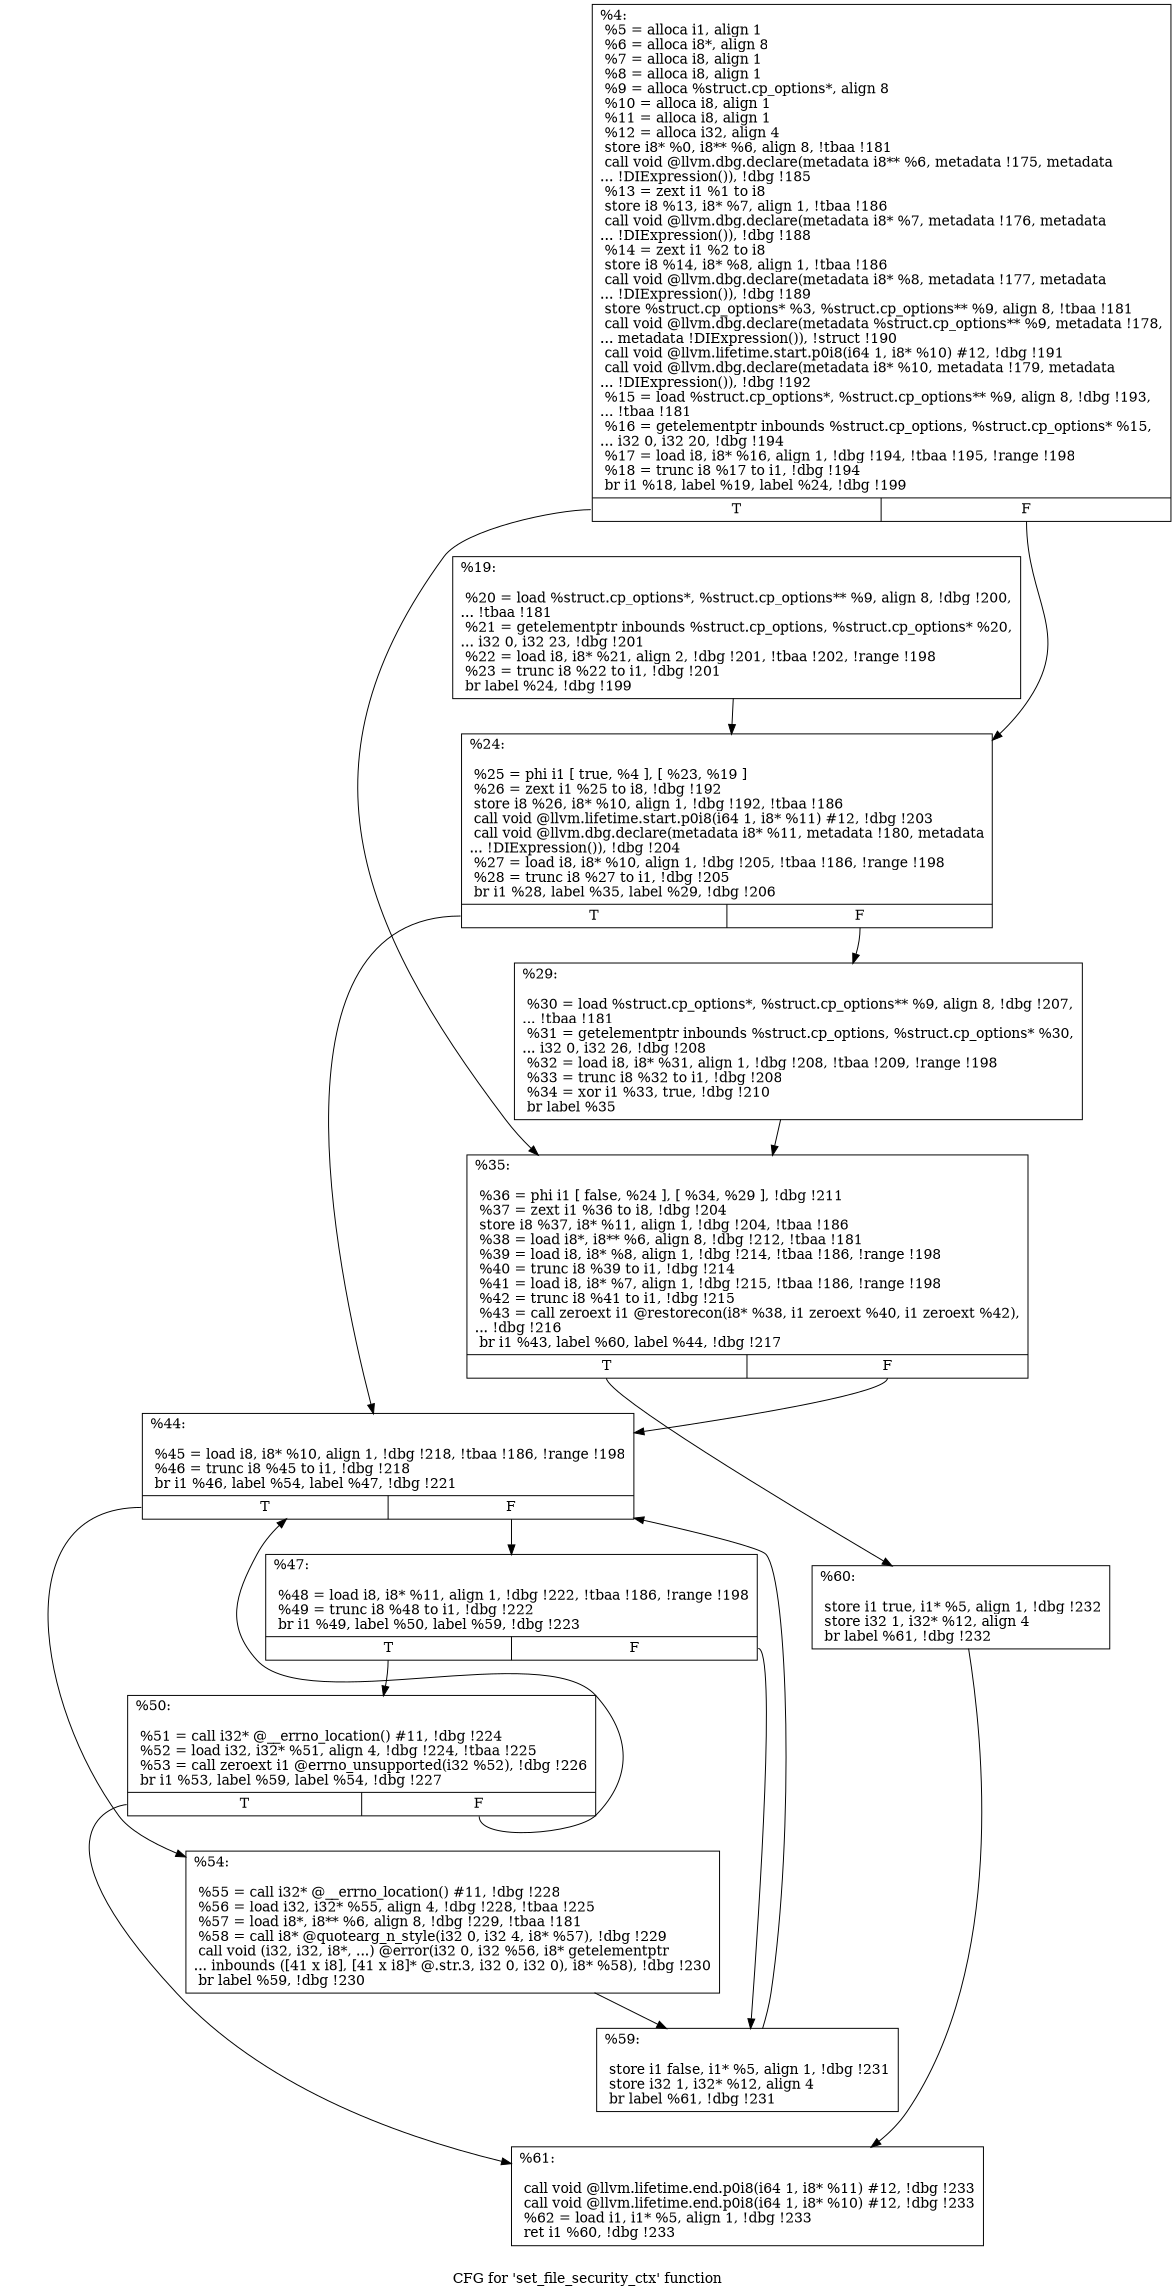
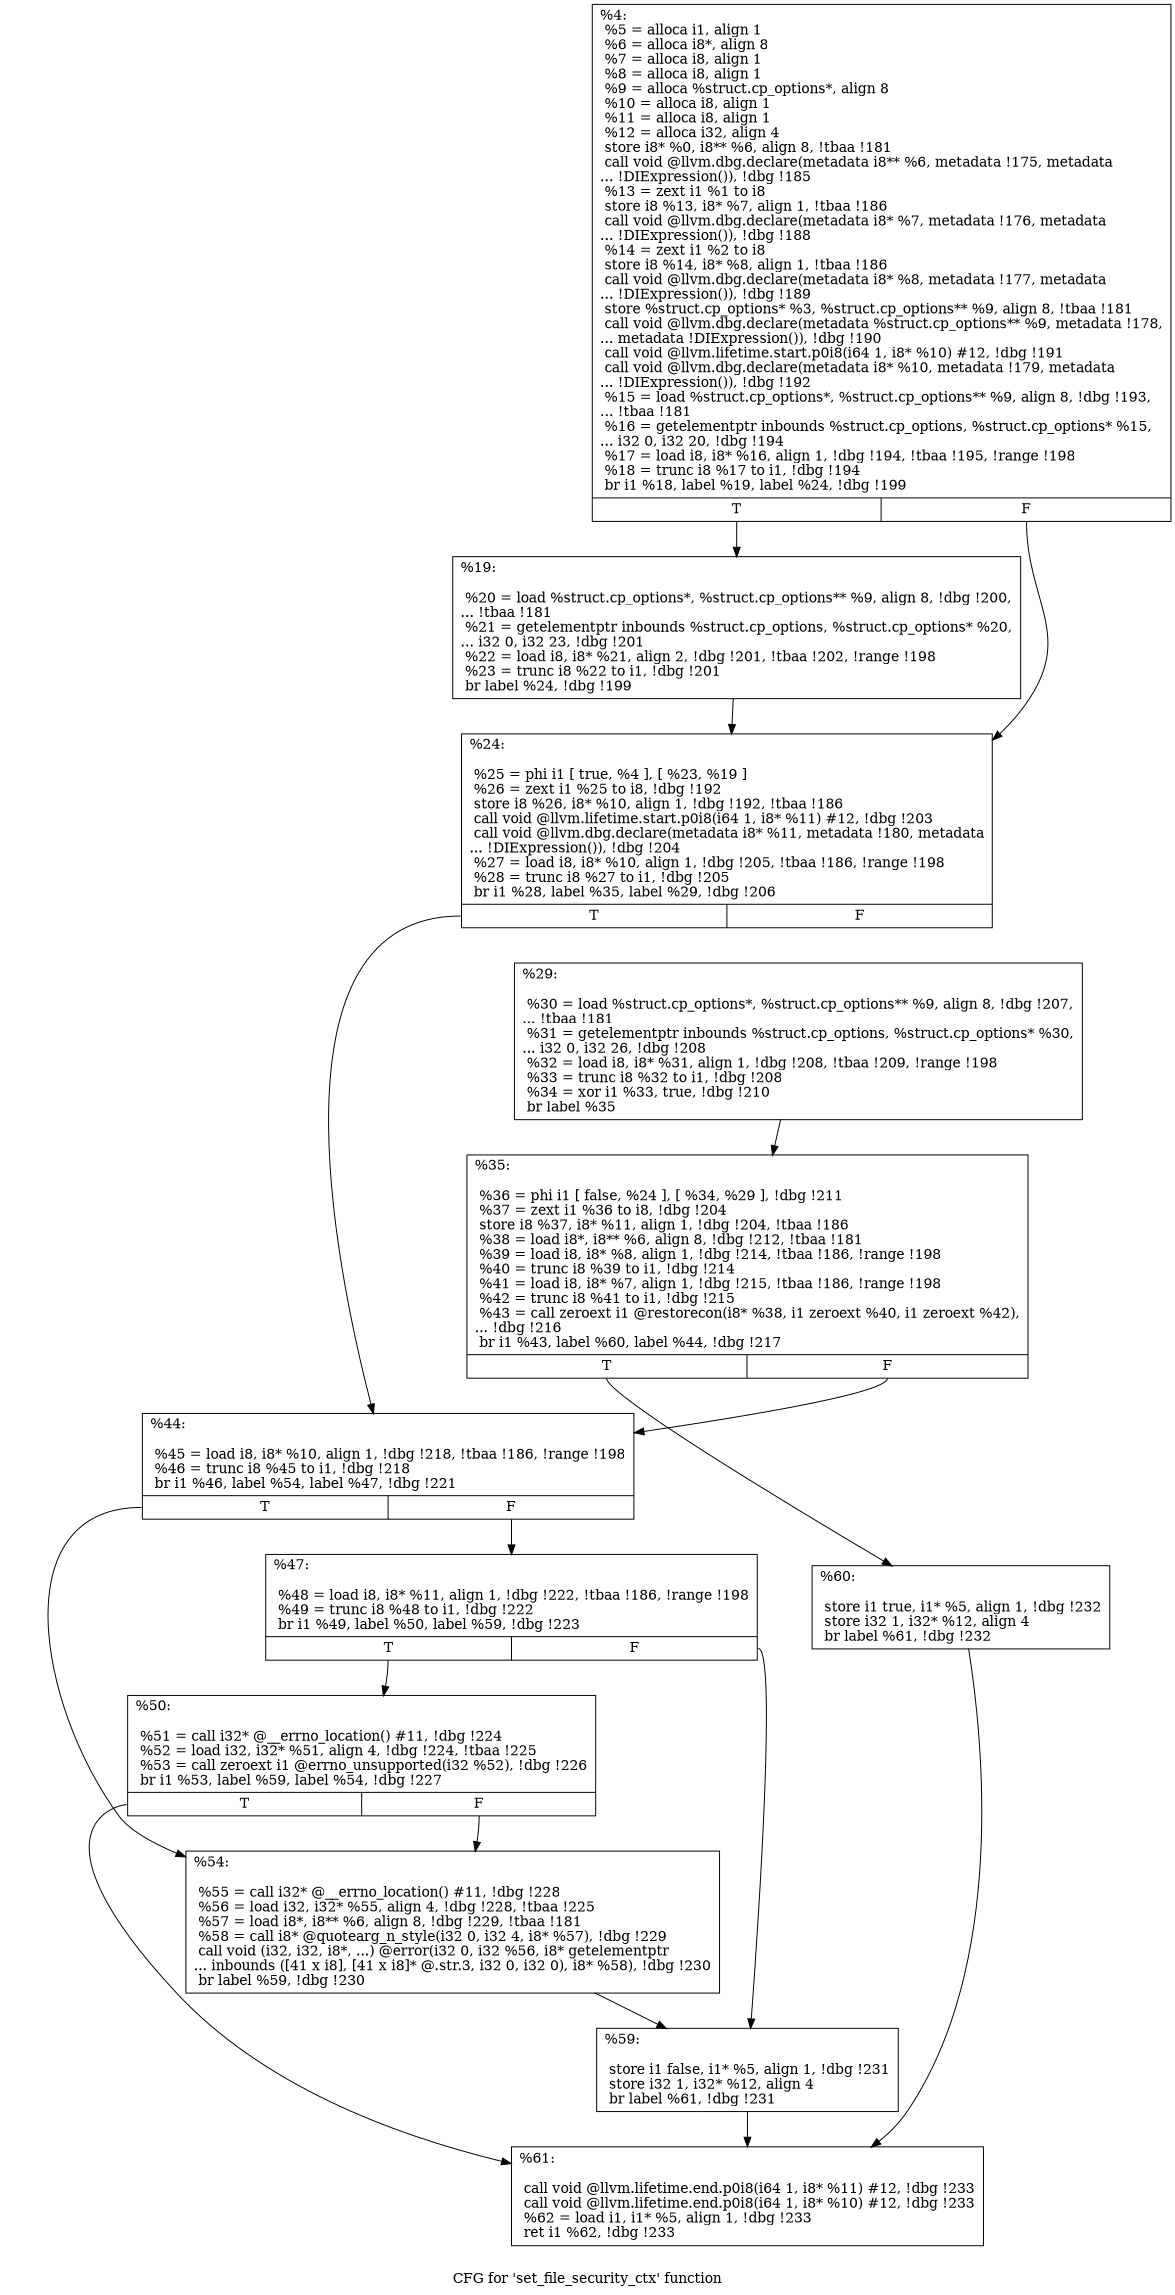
  digraph {
    label="CFG for 'set_file_security_ctx' function"
    node [shape=record]
    edge [tailport=s0]
-   n1 [label="{%4:\l  %5 = alloca i1, align 1\l  %6 = alloca i8*, align 8\l  %7 = alloca i8, align 1\l  %8 = alloca i8, align 1\l  %9 = alloca %struct.cp_options*, align 8\l  %10 = alloca i8, align 1\l  %11 = alloca i8, align 1\l  %12 = alloca i32, align 4\l  store i8* %0, i8** %6, align 8, !tbaa !181\l  call void @llvm.dbg.declare(metadata i8** %6, metadata !175, metadata\l... !DIExpression()), !dbg !185\l  %13 = zext i1 %1 to i8\l  store i8 %13, i8* %7, align 1, !tbaa !186\l  call void @llvm.dbg.declare(metadata i8* %7, metadata !176, metadata\l... !DIExpression()), !dbg !188\l  %14 = zext i1 %2 to i8\l  store i8 %14, i8* %8, align 1, !tbaa !186\l  call void @llvm.dbg.declare(metadata i8* %8, metadata !177, metadata\l... !DIExpression()), !dbg !189\l  store %struct.cp_options* %3, %struct.cp_options** %9, align 8, !tbaa !181\l  call void @llvm.dbg.declare(metadata %struct.cp_options** %9, metadata !178,\l... metadata !DIExpression()), !struct !190\l  call void @llvm.lifetime.start.p0i8(i64 1, i8* %10) #12, !dbg !191\l  call void @llvm.dbg.declare(metadata i8* %10, metadata !179, metadata\l... !DIExpression()), !dbg !192\l  %15 = load %struct.cp_options*, %struct.cp_options** %9, align 8, !dbg !193,\l... !tbaa !181\l  %16 = getelementptr inbounds %struct.cp_options, %struct.cp_options* %15,\l... i32 0, i32 20, !dbg !194\l  %17 = load i8, i8* %16, align 1, !dbg !194, !tbaa !195, !range !198\l  %18 = trunc i8 %17 to i1, !dbg !194\l  br i1 %18, label %19, label %24, !dbg !199\l|{<s0>T|<s1>F}}"]
+   n1 [label="{%4:\l  %5 = alloca i1, align 1\l  %6 = alloca i8*, align 8\l  %7 = alloca i8, align 1\l  %8 = alloca i8, align 1\l  %9 = alloca %struct.cp_options*, align 8\l  %10 = alloca i8, align 1\l  %11 = alloca i8, align 1\l  %12 = alloca i32, align 4\l  store i8* %0, i8** %6, align 8, !tbaa !181\l  call void @llvm.dbg.declare(metadata i8** %6, metadata !175, metadata\l... !DIExpression()), !dbg !185\l  %13 = zext i1 %1 to i8\l  store i8 %13, i8* %7, align 1, !tbaa !186\l  call void @llvm.dbg.declare(metadata i8* %7, metadata !176, metadata\l... !DIExpression()), !dbg !188\l  %14 = zext i1 %2 to i8\l  store i8 %14, i8* %8, align 1, !tbaa !186\l  call void @llvm.dbg.declare(metadata i8* %8, metadata !177, metadata\l... !DIExpression()), !dbg !189\l  store %struct.cp_options* %3, %struct.cp_options** %9, align 8, !tbaa !181\l  call void @llvm.dbg.declare(metadata %struct.cp_options** %9, metadata !178,\l... metadata !DIExpression()), !dbg !190\l  call void @llvm.lifetime.start.p0i8(i64 1, i8* %10) #12, !dbg !191\l  call void @llvm.dbg.declare(metadata i8* %10, metadata !179, metadata\l... !DIExpression()), !dbg !192\l  %15 = load %struct.cp_options*, %struct.cp_options** %9, align 8, !dbg !193,\l... !tbaa !181\l  %16 = getelementptr inbounds %struct.cp_options, %struct.cp_options* %15,\l... i32 0, i32 20, !dbg !194\l  %17 = load i8, i8* %16, align 1, !dbg !194, !tbaa !195, !range !198\l  %18 = trunc i8 %17 to i1, !dbg !194\l  br i1 %18, label %19, label %24, !dbg !199\l|{<s0>T|<s1>F}}"]
    n2 [label="{%19:\l\l  %20 = load %struct.cp_options*, %struct.cp_options** %9, align 8, !dbg !200,\l... !tbaa !181\l  %21 = getelementptr inbounds %struct.cp_options, %struct.cp_options* %20,\l... i32 0, i32 23, !dbg !201\l  %22 = load i8, i8* %21, align 2, !dbg !201, !tbaa !202, !range !198\l  %23 = trunc i8 %22 to i1, !dbg !201\l  br label %24, !dbg !199\l}"]
    n3 [label="{%24:\l\l  %25 = phi i1 [ true, %4 ], [ %23, %19 ]\l  %26 = zext i1 %25 to i8, !dbg !192\l  store i8 %26, i8* %10, align 1, !dbg !192, !tbaa !186\l  call void @llvm.lifetime.start.p0i8(i64 1, i8* %11) #12, !dbg !203\l  call void @llvm.dbg.declare(metadata i8* %11, metadata !180, metadata\l... !DIExpression()), !dbg !204\l  %27 = load i8, i8* %10, align 1, !dbg !205, !tbaa !186, !range !198\l  %28 = trunc i8 %27 to i1, !dbg !205\l  br i1 %28, label %35, label %29, !dbg !206\l|{<s0>T|<s1>F}}"]
    n4 [label="{%29:\l\l  %30 = load %struct.cp_options*, %struct.cp_options** %9, align 8, !dbg !207,\l... !tbaa !181\l  %31 = getelementptr inbounds %struct.cp_options, %struct.cp_options* %30,\l... i32 0, i32 26, !dbg !208\l  %32 = load i8, i8* %31, align 1, !dbg !208, !tbaa !209, !range !198\l  %33 = trunc i8 %32 to i1, !dbg !208\l  %34 = xor i1 %33, true, !dbg !210\l  br label %35\l}"]
    n5 [label="{%44:\l\l  %45 = load i8, i8* %10, align 1, !dbg !218, !tbaa !186, !range !198\l  %46 = trunc i8 %45 to i1, !dbg !218\l  br i1 %46, label %54, label %47, !dbg !221\l|{<s0>T|<s1>F}}"]
    n6 [label="{%35:\l\l  %36 = phi i1 [ false, %24 ], [ %34, %29 ], !dbg !211\l  %37 = zext i1 %36 to i8, !dbg !204\l  store i8 %37, i8* %11, align 1, !dbg !204, !tbaa !186\l  %38 = load i8*, i8** %6, align 8, !dbg !212, !tbaa !181\l  %39 = load i8, i8* %8, align 1, !dbg !214, !tbaa !186, !range !198\l  %40 = trunc i8 %39 to i1, !dbg !214\l  %41 = load i8, i8* %7, align 1, !dbg !215, !tbaa !186, !range !198\l  %42 = trunc i8 %41 to i1, !dbg !215\l  %43 = call zeroext i1 @restorecon(i8* %38, i1 zeroext %40, i1 zeroext %42),\l... !dbg !216\l  br i1 %43, label %60, label %44, !dbg !217\l|{<s0>T|<s1>F}}"]
    n7 [label="{%60:\l\l  store i1 true, i1* %5, align 1, !dbg !232\l  store i32 1, i32* %12, align 4\l  br label %61, !dbg !232\l}"]
-   n8 [label="{%61:\l\l  call void @llvm.lifetime.end.p0i8(i64 1, i8* %11) #12, !dbg !233\l  call void @llvm.lifetime.end.p0i8(i64 1, i8* %10) #12, !dbg !233\l  %62 = load i1, i1* %5, align 1, !dbg !233\l  ret i1 %60, !dbg !233\l}"]
+   n8 [label="{%61:\l\l  call void @llvm.lifetime.end.p0i8(i64 1, i8* %11) #12, !dbg !233\l  call void @llvm.lifetime.end.p0i8(i64 1, i8* %10) #12, !dbg !233\l  %62 = load i1, i1* %5, align 1, !dbg !233\l  ret i1 %62, !dbg !233\l}"]
    n9 [label="{%54:\l\l  %55 = call i32* @__errno_location() #11, !dbg !228\l  %56 = load i32, i32* %55, align 4, !dbg !228, !tbaa !225\l  %57 = load i8*, i8** %6, align 8, !dbg !229, !tbaa !181\l  %58 = call i8* @quotearg_n_style(i32 0, i32 4, i8* %57), !dbg !229\l  call void (i32, i32, i8*, ...) @error(i32 0, i32 %56, i8* getelementptr\l... inbounds ([41 x i8], [41 x i8]* @.str.3, i32 0, i32 0), i8* %58), !dbg !230\l  br label %59, !dbg !230\l}"]
    n10 [label="{%47:\l\l  %48 = load i8, i8* %11, align 1, !dbg !222, !tbaa !186, !range !198\l  %49 = trunc i8 %48 to i1, !dbg !222\l  br i1 %49, label %50, label %59, !dbg !223\l|{<s0>T|<s1>F}}"]
    n11 [label="{%59:\l\l  store i1 false, i1* %5, align 1, !dbg !231\l  store i32 1, i32* %12, align 4\l  br label %61, !dbg !231\l}"]
    n12 [label="{%50:\l\l  %51 = call i32* @__errno_location() #11, !dbg !224\l  %52 = load i32, i32* %51, align 4, !dbg !224, !tbaa !225\l  %53 = call zeroext i1 @errno_unsupported(i32 %52), !dbg !226\l  br i1 %53, label %59, label %54, !dbg !227\l|{<s0>T|<s1>F}}"]
-   n1 -> n6
+   n1 -> n2
    n1 -> n3 [tailport=s1]
    n2 -> n3
-   n3 -> n4 [tailport=s1]
    n3 -> n5
    n4 -> n6
    n5 -> n9
    n5 -> n10 [tailport=s1]
    n6 -> n5 [tailport=s1]
    n6 -> n7
    n7 -> n8
    n9 -> n11
    n10 -> n11 [tailport=s1]
    n10 -> n12
-   n11 -> n5
+   n11 -> n8
    n12 -> n8
-   n12 -> n5 [tailport=s1]
+   n12 -> n9 [tailport=s1]
  }
